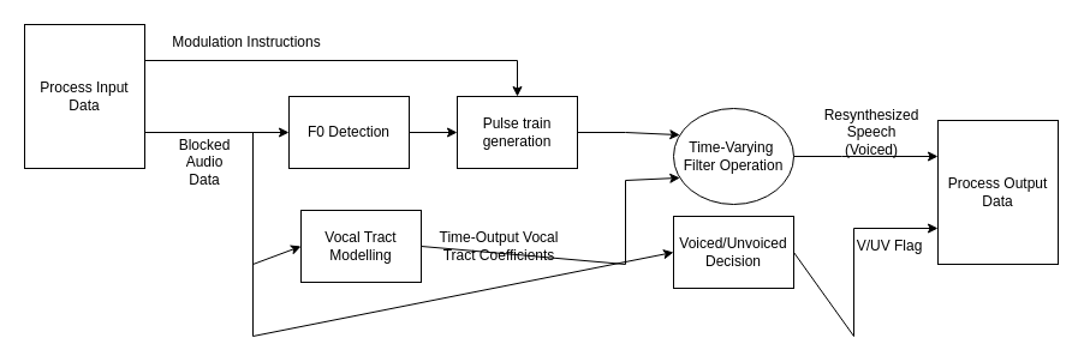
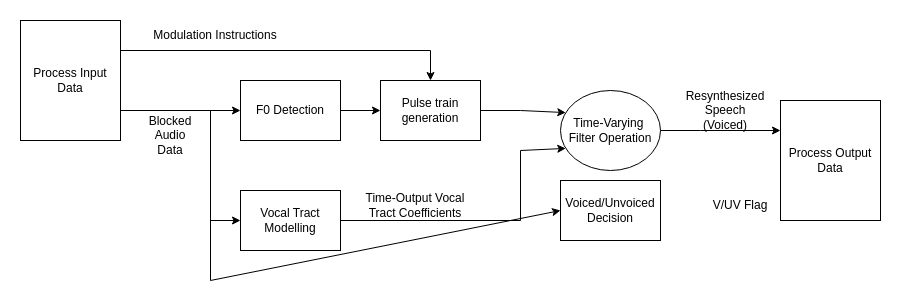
  <mxCell id="0" />
  <mxCell id="1" parent="0" />
  <mxCell id="2" value="" style="edgeStyle=orthogonalEdgeStyle;rounded=0;orthogonalLoop=1;jettySize=auto;html=1;exitX=1;exitY=0.75;exitDx=0;exitDy=0;" edge="1" parent="1" source="3" target="5"><mxGeometry relative="1" as="geometry" /></mxCell>
  <mxCell id="3" value="Process Input Data" style="rounded=0;whiteSpace=wrap;html=1;" vertex="1" parent="1"><mxGeometry x="20" y="20" width="100" height="120" as="geometry" /></mxCell>
  <mxCell id="4" value="" style="edgeStyle=orthogonalEdgeStyle;rounded=0;orthogonalLoop=1;jettySize=auto;html=1;" edge="1" parent="1" source="5" target="8"><mxGeometry relative="1" as="geometry" /></mxCell>
  <mxCell id="5" value="&lt;div&gt;F0 Detection&lt;/div&gt;" style="rounded=0;whiteSpace=wrap;html=1;" vertex="1" parent="1"><mxGeometry x="240" y="80" width="100" height="60" as="geometry" /></mxCell>
  <mxCell id="6" value="Voiced/Unvoiced Decision" style="rounded=0;whiteSpace=wrap;html=1;" vertex="1" parent="1"><mxGeometry x="560" y="180" width="100" height="60" as="geometry" /></mxCell>
  <mxCell id="7" value="" style="endArrow=classic;html=1;rounded=0;exitX=1;exitY=0.75;exitDx=0;exitDy=0;entryX=0;entryY=0.5;entryDx=0;entryDy=0;" edge="1" parent="1" source="3" target="6"><mxGeometry width="50" height="50" relative="1" as="geometry"><mxPoint x="190" y="220" as="sourcePoint" /><mxPoint x="240" y="170" as="targetPoint" /><Array as="points"><mxPoint x="210" y="110" /><mxPoint x="210" y="280" /></Array></mxGeometry></mxCell>
  <mxCell id="8" value="Pulse train generation" style="rounded=0;whiteSpace=wrap;html=1;" vertex="1" parent="1"><mxGeometry x="380" y="80" width="100" height="60" as="geometry" /></mxCell>
- <mxCell id="9" value="Vocal Tract Modelling" style="rounded=0;whiteSpace=wrap;html=1;" vertex="1" parent="1"><mxGeometry x="250" y="175" width="100" height="60" as="geometry" /></mxCell>
+ <mxCell id="9" value="Vocal Tract Modelling" style="rounded=0;whiteSpace=wrap;html=1;" vertex="1" parent="1"><mxGeometry x="240" y="190" width="100" height="60" as="geometry" /></mxCell>
  <mxCell id="10" value="&lt;div&gt;Time-Varying&amp;nbsp;&lt;/div&gt;&lt;div&gt;Filter Operation&lt;/div&gt;" style="ellipse;whiteSpace=wrap;html=1;" vertex="1" parent="1"><mxGeometry x="560" y="90" width="100" height="80" as="geometry" /></mxCell>
  <mxCell id="11" value="Blocked Audio Data" style="text;html=1;align=center;verticalAlign=middle;whiteSpace=wrap;rounded=0;" vertex="1" parent="1"><mxGeometry x="140" y="120" width="60" height="30" as="geometry" /></mxCell>
  <mxCell id="12" value="" style="endArrow=classic;html=1;rounded=0;exitX=1;exitY=0.5;exitDx=0;exitDy=0;entryX=0;entryY=0.25;entryDx=0;entryDy=0;" edge="1" parent="1" source="8" target="10"><mxGeometry width="50" height="50" relative="1" as="geometry"><mxPoint x="400" y="310" as="sourcePoint" /><mxPoint x="450" y="260" as="targetPoint" /><Array as="points"><mxPoint x="520" y="110" /></Array></mxGeometry></mxCell>
  <mxCell id="13" value="" style="endArrow=classic;html=1;rounded=0;exitX=1;exitY=0.5;exitDx=0;exitDy=0;entryX=0;entryY=0.75;entryDx=0;entryDy=0;" edge="1" parent="1" source="9" target="10"><mxGeometry width="50" height="50" relative="1" as="geometry"><mxPoint x="370" y="180" as="sourcePoint" /><mxPoint x="420" y="130" as="targetPoint" /><Array as="points"><mxPoint x="520" y="220" /><mxPoint x="520" y="150" /></Array></mxGeometry></mxCell>
  <mxCell id="14" value="" style="endArrow=classic;html=1;rounded=0;exitX=1;exitY=0.25;exitDx=0;exitDy=0;entryX=0.5;entryY=0;entryDx=0;entryDy=0;" edge="1" parent="1" source="3" target="8"><mxGeometry width="50" height="50" relative="1" as="geometry"><mxPoint x="210" y="60" as="sourcePoint" /><mxPoint x="260" y="10" as="targetPoint" /><Array as="points"><mxPoint x="430" y="50" /></Array></mxGeometry></mxCell>
- <mxCell id="15" value="Modulation Instructions" style="text;html=1;align=center;verticalAlign=middle;whiteSpace=wrap;rounded=0;" vertex="1" parent="1"><mxGeometry x="140" y="20" width="130" height="30" as="geometry" /></mxCell>
+ <mxCell id="15" value="Modulation Instructions" style="text;html=1;align=center;verticalAlign=middle;whiteSpace=wrap;rounded=0;" vertex="1" parent="1"><mxGeometry x="150" y="20" width="130" height="30" as="geometry" /></mxCell>
  <mxCell id="16" value="" style="endArrow=classic;html=1;rounded=0;exitX=1;exitY=0.75;exitDx=0;exitDy=0;entryX=0;entryY=0.5;entryDx=0;entryDy=0;" edge="1" parent="1" source="3" target="9"><mxGeometry width="50" height="50" relative="1" as="geometry"><mxPoint x="40" y="300" as="sourcePoint" /><mxPoint x="90" y="250" as="targetPoint" /><Array as="points"><mxPoint x="210" y="110" /><mxPoint x="210" y="220" /></Array></mxGeometry></mxCell>
  <mxCell id="17" value="Process Output Data" style="rounded=0;whiteSpace=wrap;html=1;" vertex="1" parent="1"><mxGeometry x="780" y="100" width="100" height="120" as="geometry" /></mxCell>
- <mxCell id="18" value="" style="endArrow=classic;html=1;rounded=0;exitX=1;exitY=0.5;exitDx=0;exitDy=0;entryX=0;entryY=0.75;entryDx=0;entryDy=0;" edge="1" parent="1" source="6" target="17"><mxGeometry width="50" height="50" relative="1" as="geometry"><mxPoint x="710" y="300" as="sourcePoint" /><mxPoint x="760" y="250" as="targetPoint" /><Array as="points"><mxPoint x="710" y="280" /><mxPoint x="710" y="190" /></Array></mxGeometry></mxCell>
  <mxCell id="19" value="" style="endArrow=classic;html=1;rounded=0;entryX=0;entryY=0.25;entryDx=0;entryDy=0;exitX=1;exitY=0.5;exitDx=0;exitDy=0;" edge="1" parent="1" source="10" target="17"><mxGeometry width="50" height="50" relative="1" as="geometry"><mxPoint x="700" y="60" as="sourcePoint" /><mxPoint x="750" y="10" as="targetPoint" /><Array as="points"><mxPoint x="700" y="130" /></Array></mxGeometry></mxCell>
  <mxCell id="20" value="&lt;div&gt;Resynthesized&lt;/div&gt;&lt;div&gt;Speech (Voiced)&lt;br&gt;&lt;/div&gt;" style="text;html=1;align=center;verticalAlign=middle;whiteSpace=wrap;rounded=0;" vertex="1" parent="1"><mxGeometry x="680" y="90" width="90" height="40" as="geometry" /></mxCell>
  <mxCell id="21" value="V/UV Flag" style="text;html=1;align=center;verticalAlign=middle;whiteSpace=wrap;rounded=0;" vertex="1" parent="1"><mxGeometry x="710" y="190" width="60" height="30" as="geometry" /></mxCell>
  <mxCell id="22" value="Time-Output Vocal Tract Coefficients" style="text;html=1;align=center;verticalAlign=middle;whiteSpace=wrap;rounded=0;" vertex="1" parent="1"><mxGeometry x="360" y="190" width="110" height="30" as="geometry" /></mxCell>
